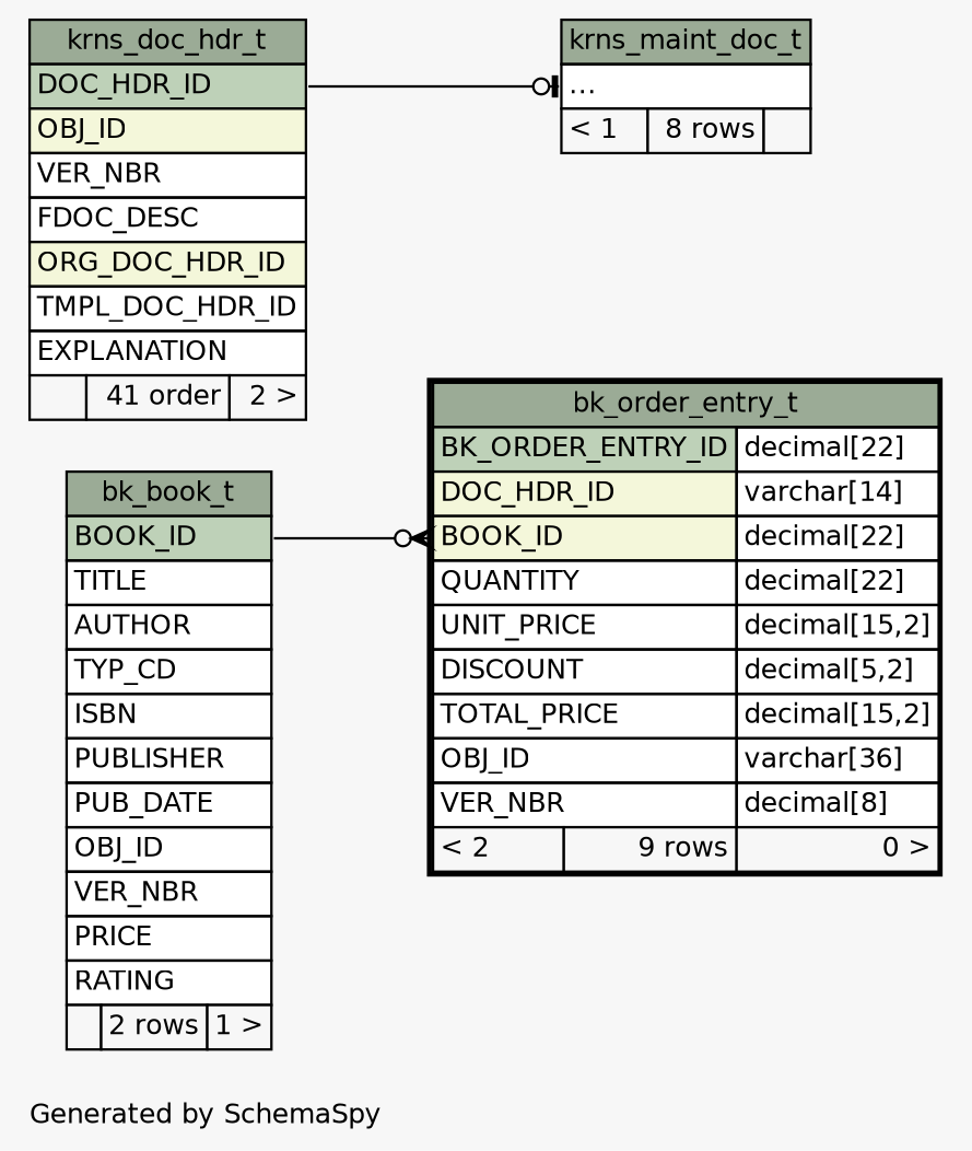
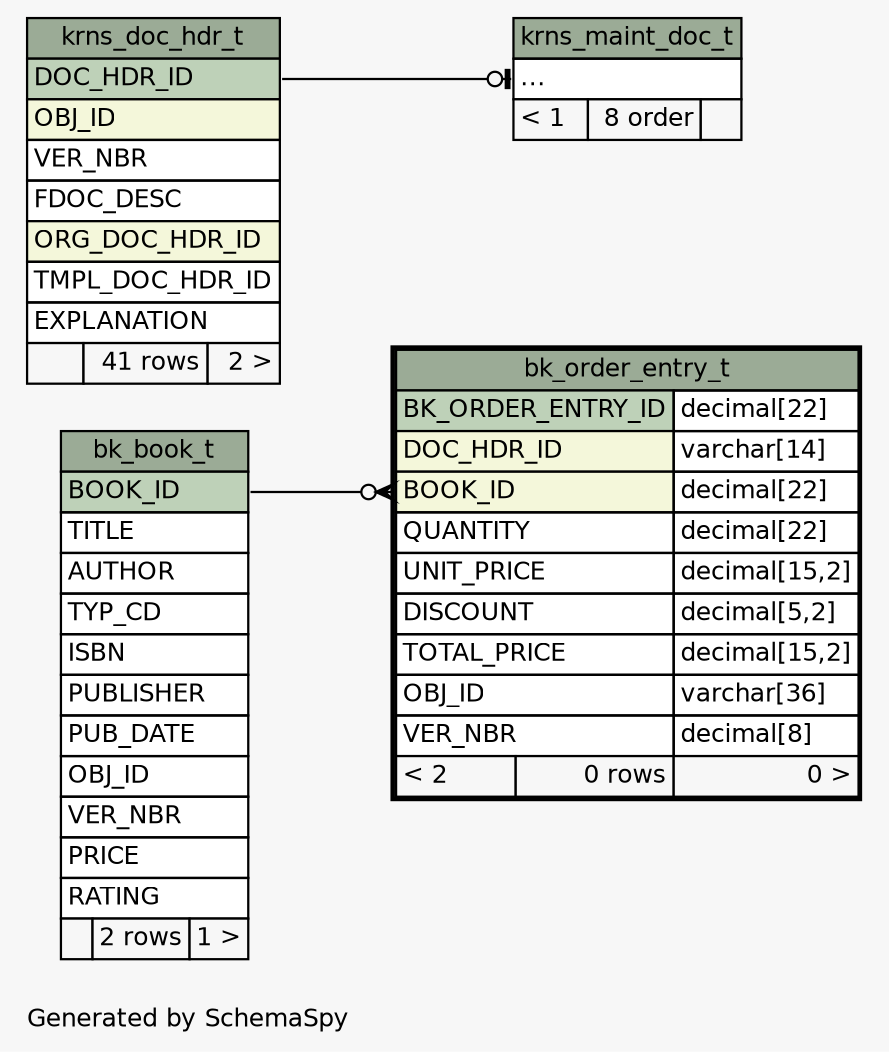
  digraph {
    bgcolor="#f7f7f7"
    fontname=Helvetica
    fontsize=11
    label="\nGenerated by SchemaSpy"
    labeljust=l
    nodesep=0.18
    rankdir=RL
    ranksep=0.46
    node [fontname=Helvetica fontsize=11 shape=plaintext]
    edge [arrowhead=none arrowsize=0.8 dir=back]
-   n1 [label=<     <TABLE BORDER="2" CELLBORDER="1" CELLSPACING="0" BGCOLOR="#ffffff">       <TR><TD COLSPAN="3" BGCOLOR="#9bab96" ALIGN="CENTER">bk_order_entry_t</TD></TR>       <TR><TD PORT="BK_ORDER_ENTRY_ID" COLSPAN="2" BGCOLOR="#bed1b8" ALIGN="LEFT">BK_ORDER_ENTRY_ID</TD><TD PORT="BK_ORDER_ENTRY_ID.type" ALIGN="LEFT">decimal[22]</TD></TR>       <TR><TD PORT="DOC_HDR_ID" COLSPAN="2" BGCOLOR="#f4f7da" ALIGN="LEFT">DOC_HDR_ID</TD><TD PORT="DOC_HDR_ID.type" ALIGN="LEFT">varchar[14]</TD></TR>       <TR><TD PORT="BOOK_ID" COLSPAN="2" BGCOLOR="#f4f7da" ALIGN="LEFT">BOOK_ID</TD><TD PORT="BOOK_ID.type" ALIGN="LEFT">decimal[22]</TD></TR>       <TR><TD PORT="QUANTITY" COLSPAN="2" ALIGN="LEFT">QUANTITY</TD><TD PORT="QUANTITY.type" ALIGN="LEFT">decimal[22]</TD></TR>       <TR><TD PORT="UNIT_PRICE" COLSPAN="2" ALIGN="LEFT">UNIT_PRICE</TD><TD PORT="UNIT_PRICE.type" ALIGN="LEFT">decimal[15,2]</TD></TR>       <TR><TD PORT="DISCOUNT" COLSPAN="2" ALIGN="LEFT">DISCOUNT</TD><TD PORT="DISCOUNT.type" ALIGN="LEFT">decimal[5,2]</TD></TR>       <TR><TD PORT="TOTAL_PRICE" COLSPAN="2" ALIGN="LEFT">TOTAL_PRICE</TD><TD PORT="TOTAL_PRICE.type" ALIGN="LEFT">decimal[15,2]</TD></TR>       <TR><TD PORT="OBJ_ID" COLSPAN="2" ALIGN="LEFT">OBJ_ID</TD><TD PORT="OBJ_ID.type" ALIGN="LEFT">varchar[36]</TD></TR>       <TR><TD PORT="VER_NBR" COLSPAN="2" ALIGN="LEFT">VER_NBR</TD><TD PORT="VER_NBR.type" ALIGN="LEFT">decimal[8]</TD></TR>       <TR><TD ALIGN="LEFT" BGCOLOR="#f7f7f7">&lt; 2</TD><TD ALIGN="RIGHT" BGCOLOR="#f7f7f7">9 rows</TD><TD ALIGN="RIGHT" BGCOLOR="#f7f7f7">0 &gt;</TD></TR>     </TABLE>>]
+   n1 [label=<     <TABLE BORDER="2" CELLBORDER="1" CELLSPACING="0" BGCOLOR="#ffffff">       <TR><TD COLSPAN="3" BGCOLOR="#9bab96" ALIGN="CENTER">bk_order_entry_t</TD></TR>       <TR><TD PORT="BK_ORDER_ENTRY_ID" COLSPAN="2" BGCOLOR="#bed1b8" ALIGN="LEFT">BK_ORDER_ENTRY_ID</TD><TD PORT="BK_ORDER_ENTRY_ID.type" ALIGN="LEFT">decimal[22]</TD></TR>       <TR><TD PORT="DOC_HDR_ID" COLSPAN="2" BGCOLOR="#f4f7da" ALIGN="LEFT">DOC_HDR_ID</TD><TD PORT="DOC_HDR_ID.type" ALIGN="LEFT">varchar[14]</TD></TR>       <TR><TD PORT="BOOK_ID" COLSPAN="2" BGCOLOR="#f4f7da" ALIGN="LEFT">BOOK_ID</TD><TD PORT="BOOK_ID.type" ALIGN="LEFT">decimal[22]</TD></TR>       <TR><TD PORT="QUANTITY" COLSPAN="2" ALIGN="LEFT">QUANTITY</TD><TD PORT="QUANTITY.type" ALIGN="LEFT">decimal[22]</TD></TR>       <TR><TD PORT="UNIT_PRICE" COLSPAN="2" ALIGN="LEFT">UNIT_PRICE</TD><TD PORT="UNIT_PRICE.type" ALIGN="LEFT">decimal[15,2]</TD></TR>       <TR><TD PORT="DISCOUNT" COLSPAN="2" ALIGN="LEFT">DISCOUNT</TD><TD PORT="DISCOUNT.type" ALIGN="LEFT">decimal[5,2]</TD></TR>       <TR><TD PORT="TOTAL_PRICE" COLSPAN="2" ALIGN="LEFT">TOTAL_PRICE</TD><TD PORT="TOTAL_PRICE.type" ALIGN="LEFT">decimal[15,2]</TD></TR>       <TR><TD PORT="OBJ_ID" COLSPAN="2" ALIGN="LEFT">OBJ_ID</TD><TD PORT="OBJ_ID.type" ALIGN="LEFT">varchar[36]</TD></TR>       <TR><TD PORT="VER_NBR" COLSPAN="2" ALIGN="LEFT">VER_NBR</TD><TD PORT="VER_NBR.type" ALIGN="LEFT">decimal[8]</TD></TR>       <TR><TD ALIGN="LEFT" BGCOLOR="#f7f7f7">&lt; 2</TD><TD ALIGN="RIGHT" BGCOLOR="#f7f7f7">0 rows</TD><TD ALIGN="RIGHT" BGCOLOR="#f7f7f7">0 &gt;</TD></TR>     </TABLE>>]
    n2 [label=<     <TABLE BORDER="0" CELLBORDER="1" CELLSPACING="0" BGCOLOR="#ffffff">       <TR><TD COLSPAN="3" BGCOLOR="#9bab96" ALIGN="CENTER">bk_book_t</TD></TR>       <TR><TD PORT="BOOK_ID" COLSPAN="3" BGCOLOR="#bed1b8" ALIGN="LEFT">BOOK_ID</TD></TR>       <TR><TD PORT="TITLE" COLSPAN="3" ALIGN="LEFT">TITLE</TD></TR>       <TR><TD PORT="AUTHOR" COLSPAN="3" ALIGN="LEFT">AUTHOR</TD></TR>       <TR><TD PORT="TYP_CD" COLSPAN="3" ALIGN="LEFT">TYP_CD</TD></TR>       <TR><TD PORT="ISBN" COLSPAN="3" ALIGN="LEFT">ISBN</TD></TR>       <TR><TD PORT="PUBLISHER" COLSPAN="3" ALIGN="LEFT">PUBLISHER</TD></TR>       <TR><TD PORT="PUB_DATE" COLSPAN="3" ALIGN="LEFT">PUB_DATE</TD></TR>       <TR><TD PORT="OBJ_ID" COLSPAN="3" ALIGN="LEFT">OBJ_ID</TD></TR>       <TR><TD PORT="VER_NBR" COLSPAN="3" ALIGN="LEFT">VER_NBR</TD></TR>       <TR><TD PORT="PRICE" COLSPAN="3" ALIGN="LEFT">PRICE</TD></TR>       <TR><TD PORT="RATING" COLSPAN="3" ALIGN="LEFT">RATING</TD></TR>       <TR><TD ALIGN="LEFT" BGCOLOR="#f7f7f7">  </TD><TD ALIGN="RIGHT" BGCOLOR="#f7f7f7">2 rows</TD><TD ALIGN="RIGHT" BGCOLOR="#f7f7f7">1 &gt;</TD></TR>     </TABLE>>]
-   n3 [label=<     <TABLE BORDER="0" CELLBORDER="1" CELLSPACING="0" BGCOLOR="#ffffff">       <TR><TD COLSPAN="3" BGCOLOR="#9bab96" ALIGN="CENTER">krns_doc_hdr_t</TD></TR>       <TR><TD PORT="DOC_HDR_ID" COLSPAN="3" BGCOLOR="#bed1b8" ALIGN="LEFT">DOC_HDR_ID</TD></TR>       <TR><TD PORT="OBJ_ID" COLSPAN="3" BGCOLOR="#f4f7da" ALIGN="LEFT">OBJ_ID</TD></TR>       <TR><TD PORT="VER_NBR" COLSPAN="3" ALIGN="LEFT">VER_NBR</TD></TR>       <TR><TD PORT="FDOC_DESC" COLSPAN="3" ALIGN="LEFT">FDOC_DESC</TD></TR>       <TR><TD PORT="ORG_DOC_HDR_ID" COLSPAN="3" BGCOLOR="#f4f7da" ALIGN="LEFT">ORG_DOC_HDR_ID</TD></TR>       <TR><TD PORT="TMPL_DOC_HDR_ID" COLSPAN="3" ALIGN="LEFT">TMPL_DOC_HDR_ID</TD></TR>       <TR><TD PORT="EXPLANATION" COLSPAN="3" ALIGN="LEFT">EXPLANATION</TD></TR>       <TR><TD ALIGN="LEFT" BGCOLOR="#f7f7f7">  </TD><TD ALIGN="RIGHT" BGCOLOR="#f7f7f7">41 order</TD><TD ALIGN="RIGHT" BGCOLOR="#f7f7f7">2 &gt;</TD></TR>     </TABLE>>]
-   n4 [label=<     <TABLE BORDER="0" CELLBORDER="1" CELLSPACING="0" BGCOLOR="#ffffff">       <TR><TD COLSPAN="3" BGCOLOR="#9bab96" ALIGN="CENTER">krns_maint_doc_t</TD></TR>       <TR><TD PORT="elipses" COLSPAN="3" ALIGN="LEFT">...</TD></TR>       <TR><TD ALIGN="LEFT" BGCOLOR="#f7f7f7">&lt; 1</TD><TD ALIGN="RIGHT" BGCOLOR="#f7f7f7">8 rows</TD><TD ALIGN="RIGHT" BGCOLOR="#f7f7f7">  </TD></TR>     </TABLE>>]
+   n3 [label=<     <TABLE BORDER="0" CELLBORDER="1" CELLSPACING="0" BGCOLOR="#ffffff">       <TR><TD COLSPAN="3" BGCOLOR="#9bab96" ALIGN="CENTER">krns_doc_hdr_t</TD></TR>       <TR><TD PORT="DOC_HDR_ID" COLSPAN="3" BGCOLOR="#bed1b8" ALIGN="LEFT">DOC_HDR_ID</TD></TR>       <TR><TD PORT="OBJ_ID" COLSPAN="3" BGCOLOR="#f4f7da" ALIGN="LEFT">OBJ_ID</TD></TR>       <TR><TD PORT="VER_NBR" COLSPAN="3" ALIGN="LEFT">VER_NBR</TD></TR>       <TR><TD PORT="FDOC_DESC" COLSPAN="3" ALIGN="LEFT">FDOC_DESC</TD></TR>       <TR><TD PORT="ORG_DOC_HDR_ID" COLSPAN="3" BGCOLOR="#f4f7da" ALIGN="LEFT">ORG_DOC_HDR_ID</TD></TR>       <TR><TD PORT="TMPL_DOC_HDR_ID" COLSPAN="3" ALIGN="LEFT">TMPL_DOC_HDR_ID</TD></TR>       <TR><TD PORT="EXPLANATION" COLSPAN="3" ALIGN="LEFT">EXPLANATION</TD></TR>       <TR><TD ALIGN="LEFT" BGCOLOR="#f7f7f7">  </TD><TD ALIGN="RIGHT" BGCOLOR="#f7f7f7">41 rows</TD><TD ALIGN="RIGHT" BGCOLOR="#f7f7f7">2 &gt;</TD></TR>     </TABLE>>]
+   n4 [label=<     <TABLE BORDER="0" CELLBORDER="1" CELLSPACING="0" BGCOLOR="#ffffff">       <TR><TD COLSPAN="3" BGCOLOR="#9bab96" ALIGN="CENTER">krns_maint_doc_t</TD></TR>       <TR><TD PORT="elipses" COLSPAN="3" ALIGN="LEFT">...</TD></TR>       <TR><TD ALIGN="LEFT" BGCOLOR="#f7f7f7">&lt; 1</TD><TD ALIGN="RIGHT" BGCOLOR="#f7f7f7">8 order</TD><TD ALIGN="RIGHT" BGCOLOR="#f7f7f7">  </TD></TR>     </TABLE>>]
    n1 -> n2 [arrowtail=crowodot headport="BOOK_ID:e" tailport="BOOK_ID:w"]
    n4 -> n3 [arrowtail=teeodot headport="DOC_HDR_ID:e" tailport="elipses:w"]
  }
